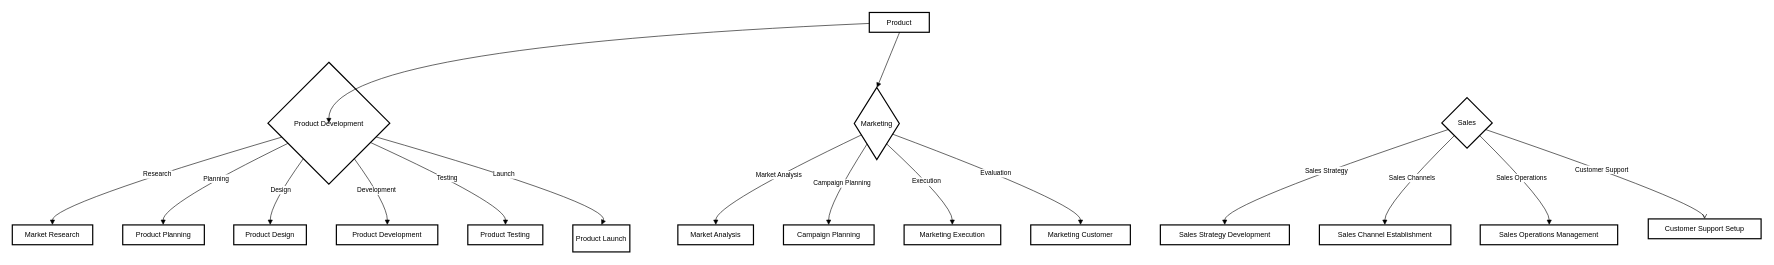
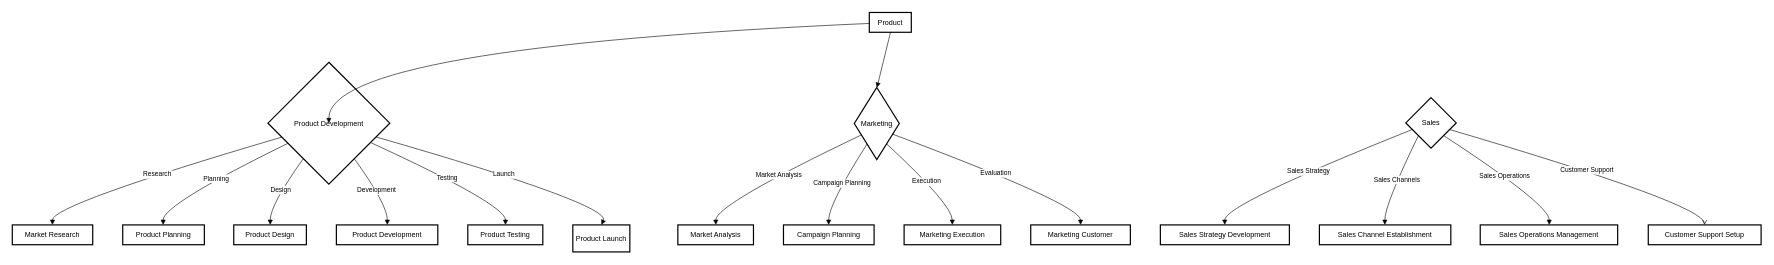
  <mxCell id="0" />
  <mxCell id="1" parent="0" />
- <mxCell id="2" value="Product" style="whiteSpace=wrap;strokeWidth=2;" vertex="1" parent="1"><mxGeometry x="1448" y="20" width="100" height="33" as="geometry" /></mxCell>
+ <mxCell id="2" value="Product" style="whiteSpace=wrap;strokeWidth=2;" vertex="1" parent="1"><mxGeometry x="1448" y="20" width="70" height="33" as="geometry" /></mxCell>
  <mxCell id="3" value="Product Development" style="rhombus;strokeWidth=2;whiteSpace=wrap;" vertex="1" parent="1"><mxGeometry x="446" y="103" width="203" height="203" as="geometry" /></mxCell>
  <mxCell id="4" value="Market Research" style="whiteSpace=wrap;strokeWidth=2;" vertex="1" parent="1"><mxGeometry x="20" y="374" width="134" height="33" as="geometry" /></mxCell>
  <mxCell id="5" value="Product Planning" style="whiteSpace=wrap;strokeWidth=2;" vertex="1" parent="1"><mxGeometry x="204" y="374" width="136" height="33" as="geometry" /></mxCell>
  <mxCell id="6" value="Product Design" style="whiteSpace=wrap;strokeWidth=2;" vertex="1" parent="1"><mxGeometry x="389" y="374" width="121" height="33" as="geometry" /></mxCell>
  <mxCell id="7" value="Product Development" style="whiteSpace=wrap;strokeWidth=2;" vertex="1" parent="1"><mxGeometry x="560" y="374" width="169" height="33" as="geometry" /></mxCell>
  <mxCell id="8" value="Product Testing" style="whiteSpace=wrap;strokeWidth=2;" vertex="1" parent="1"><mxGeometry x="779" y="374" width="125" height="33" as="geometry" /></mxCell>
  <mxCell id="9" value="Product Launch" style="whiteSpace=wrap;strokeWidth=2;" vertex="1" parent="1"><mxGeometry x="954" y="374" width="95" height="45" as="geometry" /></mxCell>
  <mxCell id="10" value="Marketing" style="rhombus;strokeWidth=2;whiteSpace=wrap;" vertex="1" parent="1"><mxGeometry x="1423" y="145" width="75" height="120" as="geometry" /></mxCell>
  <mxCell id="11" value="Market Analysis" style="whiteSpace=wrap;strokeWidth=2;" vertex="1" parent="1"><mxGeometry x="1129" y="374" width="126" height="33" as="geometry" /></mxCell>
  <mxCell id="12" value="Campaign Planning" style="whiteSpace=wrap;strokeWidth=2;" vertex="1" parent="1"><mxGeometry x="1305" y="374" width="151" height="33" as="geometry" /></mxCell>
  <mxCell id="13" value="Marketing Execution" style="whiteSpace=wrap;strokeWidth=2;" vertex="1" parent="1"><mxGeometry x="1506" y="374" width="161" height="33" as="geometry" /></mxCell>
  <mxCell id="14" value="Marketing Customer" style="whiteSpace=wrap;strokeWidth=2;" vertex="1" parent="1"><mxGeometry x="1717" y="374" width="166" height="33" as="geometry" /></mxCell>
- <mxCell id="15" value="Sales" style="rhombus;strokeWidth=2;whiteSpace=wrap;" vertex="1" parent="1"><mxGeometry x="2402" y="162" width="84" height="84" as="geometry" /></mxCell>
+ <mxCell id="15" value="Sales" style="rhombus;strokeWidth=2;whiteSpace=wrap;" vertex="1" parent="1"><mxGeometry x="2342" y="162" width="84" height="84" as="geometry" /></mxCell>
  <mxCell id="16" value="Sales Strategy Development" style="whiteSpace=wrap;strokeWidth=2;" vertex="1" parent="1"><mxGeometry x="1933" y="374" width="215" height="33" as="geometry" /></mxCell>
  <mxCell id="17" value="Sales Channel Establishment" style="whiteSpace=wrap;strokeWidth=2;" vertex="1" parent="1"><mxGeometry x="2198" y="374" width="219" height="33" as="geometry" /></mxCell>
  <mxCell id="18" value="Sales Operations Management" style="whiteSpace=wrap;strokeWidth=2;" vertex="1" parent="1"><mxGeometry x="2466" y="374" width="229" height="33" as="geometry" /></mxCell>
- <mxCell id="19" value="Customer Support Setup" style="whiteSpace=wrap;strokeWidth=2;" vertex="1" parent="1"><mxGeometry x="2746" y="364" width="188" height="33" as="geometry" /></mxCell>
+ <mxCell id="19" value="Customer Support Setup" style="whiteSpace=wrap;strokeWidth=2;" vertex="1" parent="1"><mxGeometry x="2746" y="374" width="188" height="33" as="geometry" /></mxCell>
  <mxCell id="20" value="" style="curved=1;startArrow=none;endArrow=block;exitX=0.005;exitY=0.553;entryX=0.499;entryY=0.002;rounded=0;" edge="1" parent="1" source="2" target="3"><mxGeometry relative="1" as="geometry"><Array as="points"><mxPoint x="547" y="78" /></Array></mxGeometry></mxCell>
  <mxCell id="21" value="Research" style="curved=1;startArrow=none;endArrow=block;exitX=0.0;exitY=0.648;entryX=0.499;entryY=0.012;rounded=0;" edge="1" parent="1" source="3" target="4"><mxGeometry relative="1" as="geometry"><Array as="points"><mxPoint x="87" y="340" /></Array></mxGeometry></mxCell>
  <mxCell id="22" value="Planning" style="curved=1;startArrow=none;endArrow=block;exitX=0.0;exitY=0.746;entryX=0.496;entryY=0.012;rounded=0;" edge="1" parent="1" source="3" target="5"><mxGeometry relative="1" as="geometry"><Array as="points"><mxPoint x="271" y="340" /></Array></mxGeometry></mxCell>
  <mxCell id="23" value="Design" style="curved=1;startArrow=none;endArrow=block;exitX=0.14;exitY=1.0;entryX=0.502;entryY=0.012;rounded=0;" edge="1" parent="1" source="3" target="6"><mxGeometry relative="1" as="geometry"><Array as="points"><mxPoint x="450" y="340" /></Array></mxGeometry></mxCell>
  <mxCell id="24" value="Development" style="curved=1;startArrow=none;endArrow=block;exitX=0.858;exitY=1.0;entryX=0.502;entryY=0.012;rounded=0;" edge="1" parent="1" source="3" target="7"><mxGeometry relative="1" as="geometry"><Array as="points"><mxPoint x="645" y="340" /></Array></mxGeometry></mxCell>
  <mxCell id="25" value="Testing" style="curved=1;startArrow=none;endArrow=block;exitX=0.998;exitY=0.731;entryX=0.502;entryY=0.012;rounded=0;" edge="1" parent="1" source="3" target="8"><mxGeometry relative="1" as="geometry"><Array as="points"><mxPoint x="842" y="340" /></Array></mxGeometry></mxCell>
  <mxCell id="26" value="Launch" style="curved=1;startArrow=none;endArrow=block;exitX=0.998;exitY=0.645;entryX=0.502;entryY=0.012;rounded=0;" edge="1" parent="1" source="3" target="9"><mxGeometry relative="1" as="geometry"><Array as="points"><mxPoint x="1017" y="340" /></Array></mxGeometry></mxCell>
  <mxCell id="27" value="" style="curved=1;startArrow=none;endArrow=block;exitX=0.505;exitY=1.012;entryX=0.503;entryY=-0.001;rounded=0;" edge="1" parent="1" source="2" target="10"><mxGeometry relative="1" as="geometry"><Array as="points" /></mxGeometry></mxCell>
  <mxCell id="28" value="Market Analysis" style="curved=1;startArrow=none;endArrow=block;exitX=0.004;exitY=0.73;entryX=0.502;entryY=0.012;rounded=0;" edge="1" parent="1" source="10" target="11"><mxGeometry relative="1" as="geometry"><Array as="points"><mxPoint x="1192" y="340" /></Array></mxGeometry></mxCell>
  <mxCell id="29" value="Campaign Planning" style="curved=1;startArrow=none;endArrow=block;exitX=0.124;exitY=0.996;entryX=0.499;entryY=0.012;rounded=0;" edge="1" parent="1" source="10" target="12"><mxGeometry relative="1" as="geometry"><Array as="points"><mxPoint x="1380" y="340" /></Array></mxGeometry></mxCell>
  <mxCell id="30" value="Execution" style="curved=1;startArrow=none;endArrow=block;exitX=0.882;exitY=0.996;entryX=0.499;entryY=0.012;rounded=0;" edge="1" parent="1" source="10" target="13"><mxGeometry relative="1" as="geometry"><Array as="points"><mxPoint x="1586" y="340" /></Array></mxGeometry></mxCell>
  <mxCell id="31" value="Evaluation" style="curved=1;startArrow=none;endArrow=block;exitX=1.001;exitY=0.711;entryX=0.5;entryY=0.012;rounded=0;" edge="1" parent="1" source="10" target="14"><mxGeometry relative="1" as="geometry"><Array as="points"><mxPoint x="1800" y="340" /></Array></mxGeometry></mxCell>
  <mxCell id="32" value="Sales Strategy" style="curved=1;startArrow=none;endArrow=block;exitX=-0.002;exitY=0.677;entryX=0.499;entryY=0.012;rounded=0;" edge="1" parent="1" source="15" target="16"><mxGeometry relative="1" as="geometry"><Array as="points"><mxPoint x="2040" y="340" /></Array></mxGeometry></mxCell>
  <mxCell id="33" value="Sales Channels" style="curved=1;startArrow=none;endArrow=block;exitX=-0.002;exitY=1.005;entryX=0.498;entryY=0.012;rounded=0;" edge="1" parent="1" source="15" target="17"><mxGeometry relative="1" as="geometry"><Array as="points"><mxPoint x="2307" y="340" /></Array></mxGeometry></mxCell>
  <mxCell id="34" value="Sales Operations" style="curved=1;startArrow=none;endArrow=block;exitX=1.003;exitY=1.005;entryX=0.502;entryY=0.012;rounded=0;" edge="1" parent="1" source="15" target="18"><mxGeometry relative="1" as="geometry"><Array as="points"><mxPoint x="2581" y="340" /></Array></mxGeometry></mxCell>
  <mxCell id="35" value="Customer Support" style="curved=1;startArrow=none;endArrow=open;exitX=1.003;exitY=0.68;entryX=0.499;entryY=0.012;rounded=0;" edge="1" parent="1" source="15" target="19"><mxGeometry relative="1" as="geometry"><Array as="points"><mxPoint x="2840" y="340" /></Array></mxGeometry></mxCell>
